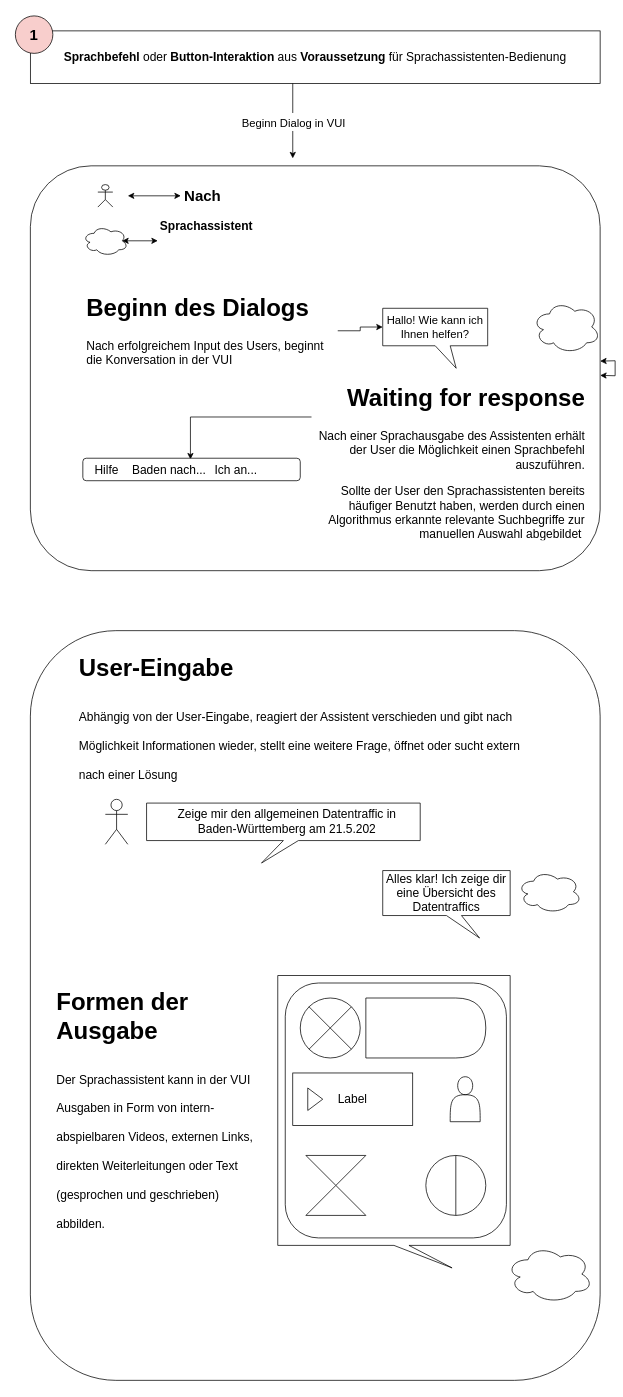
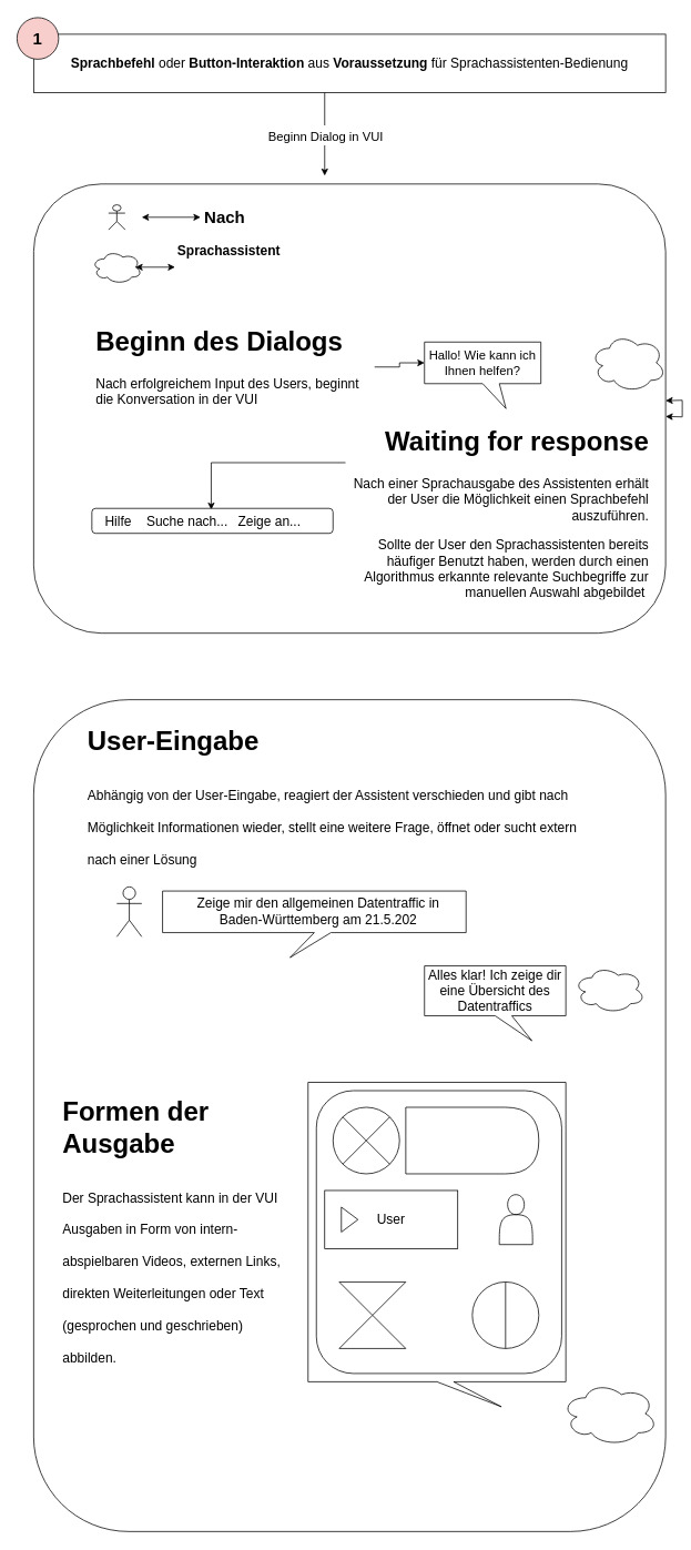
  <mxCell id="0" />
  <mxCell id="1" parent="0" />
  <mxCell id="2" value="&lt;font style=&quot;font-size: 16px&quot;&gt;&lt;b&gt;Sprachbefehl&lt;/b&gt; oder &lt;b&gt;Button-Interaktion&lt;/b&gt; aus &lt;b&gt;Voraussetzung &lt;/b&gt;für Sprachassistenten-Bedienung&lt;/font&gt;" style="rounded=0;whiteSpace=wrap;html=1;" vertex="1" parent="1"><mxGeometry x="40" y="40" width="760" height="70" as="geometry" /></mxCell>
  <mxCell id="3" value="&lt;b&gt;&lt;font style=&quot;font-size: 20px&quot;&gt;1&lt;/font&gt;&lt;/b&gt;" style="ellipse;whiteSpace=wrap;html=1;aspect=fixed;fillColor=#f8cecc;" vertex="1" parent="1"><mxGeometry x="20" y="20" width="50" height="50" as="geometry" /></mxCell>
  <mxCell id="4" value="" style="endArrow=classic;html=1;rounded=0;fontSize=20;" edge="1" parent="1"><mxGeometry relative="1" as="geometry"><mxPoint x="390" y="110" as="sourcePoint" /><mxPoint x="390" y="210" as="targetPoint" /></mxGeometry></mxCell>
  <mxCell id="5" value="&lt;font style=&quot;font-size: 15px&quot;&gt;Beginn Dialog in VUI&lt;/font&gt;" style="edgeLabel;resizable=0;html=1;align=center;verticalAlign=middle;fontSize=20;" connectable="0" vertex="1" parent="4"><mxGeometry relative="1" as="geometry" /></mxCell>
  <mxCell id="6" value="" style="rounded=1;whiteSpace=wrap;html=1;fontSize=15;" vertex="1" parent="1"><mxGeometry x="40" y="220" width="760" height="540" as="geometry" /></mxCell>
  <mxCell id="7" value="Hallo! Wie kann ich Ihnen helfen?" style="shape=callout;whiteSpace=wrap;html=1;perimeter=calloutPerimeter;fontSize=15;position2=0.7;" vertex="1" parent="1"><mxGeometry x="510" y="410" width="140" height="80" as="geometry" /></mxCell>
  <mxCell id="8" value="&lt;font style=&quot;font-size: 20px&quot;&gt;&lt;b&gt;Nach&lt;/b&gt;&lt;/font&gt;" style="text;html=1;strokeColor=none;fillColor=none;align=center;verticalAlign=middle;whiteSpace=wrap;rounded=0;fontSize=15;" vertex="1" parent="1"><mxGeometry x="240" y="245" width="60" height="30" as="geometry" /></mxCell>
  <mxCell id="9" value="" style="shape=umlActor;verticalLabelPosition=bottom;verticalAlign=top;html=1;outlineConnect=0;fontSize=20;" vertex="1" parent="1"><mxGeometry x="130" y="245" width="20" height="30" as="geometry" /></mxCell>
  <mxCell id="10" value="" style="ellipse;shape=cloud;whiteSpace=wrap;html=1;fontSize=20;" vertex="1" parent="1"><mxGeometry x="110" y="300" width="60" height="40" as="geometry" /></mxCell>
  <mxCell id="11" value="&lt;b&gt;&lt;font style=&quot;font-size: 16px&quot;&gt;Sprachassistent&lt;/font&gt;&lt;/b&gt;" style="text;html=1;strokeColor=none;fillColor=none;align=center;verticalAlign=middle;whiteSpace=wrap;rounded=0;fontSize=15;" vertex="1" parent="1"><mxGeometry x="250" y="283.75" width="50" height="32.5" as="geometry" /></mxCell>
  <mxCell id="12" value="" style="endArrow=classic;startArrow=classic;html=1;rounded=0;fontSize=16;" edge="1" parent="1" source="6" target="6"><mxGeometry width="50" height="50" relative="1" as="geometry"><mxPoint x="180" y="290" as="sourcePoint" /><mxPoint x="230" y="240" as="targetPoint" /></mxGeometry></mxCell>
  <mxCell id="13" value="" style="endArrow=classic;startArrow=classic;html=1;rounded=0;fontSize=16;" edge="1" parent="1"><mxGeometry width="50" height="50" relative="1" as="geometry"><mxPoint x="170" y="260" as="sourcePoint" /><mxPoint x="240.711" y="260" as="targetPoint" /></mxGeometry></mxCell>
  <mxCell id="14" value="" style="endArrow=classic;startArrow=classic;html=1;rounded=0;fontSize=16;exitX=0.875;exitY=0.5;exitDx=0;exitDy=0;exitPerimeter=0;" edge="1" parent="1" source="10"><mxGeometry width="50" height="50" relative="1" as="geometry"><mxPoint x="160" y="370" as="sourcePoint" /><mxPoint x="210" y="320" as="targetPoint" /></mxGeometry></mxCell>
  <mxCell id="15" style="edgeStyle=orthogonalEdgeStyle;rounded=0;orthogonalLoop=1;jettySize=auto;html=1;exitX=1;exitY=0.5;exitDx=0;exitDy=0;entryX=0;entryY=0;entryDx=0;entryDy=25;entryPerimeter=0;fontSize=16;" edge="1" parent="1" source="16" target="7"><mxGeometry relative="1" as="geometry" /></mxCell>
  <mxCell id="16" value="&lt;h1&gt;Beginn des Dialogs&lt;/h1&gt;&lt;div&gt;Nach erfolgreichem Input des Users, beginnt die Konversation in der VUI&lt;/div&gt;" style="text;html=1;strokeColor=none;fillColor=none;spacing=5;spacingTop=-20;whiteSpace=wrap;overflow=hidden;rounded=0;fontSize=16;" vertex="1" parent="1"><mxGeometry x="110" y="380" width="340" height="120" as="geometry" /></mxCell>
  <mxCell id="17" value="" style="ellipse;shape=cloud;whiteSpace=wrap;html=1;fontSize=16;" vertex="1" parent="1"><mxGeometry x="710" y="400" width="90" height="70" as="geometry" /></mxCell>
  <mxCell id="18" style="edgeStyle=orthogonalEdgeStyle;rounded=0;orthogonalLoop=1;jettySize=auto;html=1;exitX=0;exitY=0.25;exitDx=0;exitDy=0;entryX=0.696;entryY=-0.168;entryDx=0;entryDy=0;entryPerimeter=0;fontSize=16;" edge="1" parent="1" source="19" target="22"><mxGeometry relative="1" as="geometry"><Array as="points"><mxPoint x="254" y="555" /></Array></mxGeometry></mxCell>
  <mxCell id="19" value="&lt;h1&gt;Waiting for response&lt;/h1&gt;&lt;p&gt;Nach einer Sprachausgabe des Assistenten erhält der User die Möglichkeit einen Sprachbefehl auszuführen.&lt;/p&gt;&lt;p&gt;Sollte der User den Sprachassistenten bereits häufiger Benutzt haben, werden durch einen Algorithmus erkannte relevante Suchbegriffe zur manuellen Auswahl abgebildet&amp;nbsp;&lt;/p&gt;" style="text;html=1;strokeColor=none;fillColor=none;spacing=5;spacingTop=-20;whiteSpace=wrap;overflow=hidden;rounded=0;fontSize=16;align=right;" vertex="1" parent="1"><mxGeometry x="415" y="500" width="370" height="220" as="geometry" /></mxCell>
  <mxCell id="20" value="" style="rounded=1;whiteSpace=wrap;html=1;fontSize=16;" vertex="1" parent="1"><mxGeometry x="110" y="610" width="290" height="30" as="geometry" /></mxCell>
  <mxCell id="21" value="Hilfe" style="text;strokeColor=none;fillColor=none;align=left;verticalAlign=middle;spacingLeft=4;spacingRight=4;overflow=hidden;points=[[0,0.5],[1,0.5]];portConstraint=eastwest;rotatable=0;fontSize=16;" vertex="1" parent="1"><mxGeometry x="120" y="615" width="80" height="20" as="geometry" /></mxCell>
- <mxCell id="22" value="Baden nach..." style="text;strokeColor=none;fillColor=none;align=left;verticalAlign=middle;spacingLeft=4;spacingRight=4;overflow=hidden;points=[[0,0.5],[1,0.5]];portConstraint=eastwest;rotatable=0;fontSize=16;" vertex="1" parent="1"><mxGeometry x="170" y="615" width="120" height="20" as="geometry" /></mxCell>
- <mxCell id="23" value="Ich an..." style="text;strokeColor=none;fillColor=none;align=left;verticalAlign=middle;spacingLeft=4;spacingRight=4;overflow=hidden;points=[[0,0.5],[1,0.5]];portConstraint=eastwest;rotatable=0;fontSize=16;" vertex="1" parent="1"><mxGeometry x="280" y="615" width="120" height="20" as="geometry" /></mxCell>
+ <mxCell id="22" value="Suche nach..." style="text;strokeColor=none;fillColor=none;align=left;verticalAlign=middle;spacingLeft=4;spacingRight=4;overflow=hidden;points=[[0,0.5],[1,0.5]];portConstraint=eastwest;rotatable=0;fontSize=16;" vertex="1" parent="1"><mxGeometry x="170" y="615" width="120" height="20" as="geometry" /></mxCell>
+ <mxCell id="23" value="Zeige an..." style="text;strokeColor=none;fillColor=none;align=left;verticalAlign=middle;spacingLeft=4;spacingRight=4;overflow=hidden;points=[[0,0.5],[1,0.5]];portConstraint=eastwest;rotatable=0;fontSize=16;" vertex="1" parent="1"><mxGeometry x="280" y="615" width="120" height="20" as="geometry" /></mxCell>
  <mxCell id="24" value="" style="rounded=1;whiteSpace=wrap;html=1;fontSize=16;" vertex="1" parent="1"><mxGeometry x="40" y="840" width="760" height="1000" as="geometry" /></mxCell>
  <mxCell id="25" value="&lt;h1&gt;&lt;span&gt;User-Eingabe&lt;/span&gt;&lt;/h1&gt;&lt;h1&gt;&lt;span style=&quot;font-size: 16px ; font-weight: 400&quot;&gt;Abhängig von der User-Eingabe, reagiert der Assistent verschieden und gibt nach Möglichkeit Informationen wieder, stellt eine weitere Frage, öffnet oder sucht extern nach einer Lösung&lt;/span&gt;&lt;/h1&gt;" style="text;html=1;strokeColor=none;fillColor=none;spacing=5;spacingTop=-20;whiteSpace=wrap;overflow=hidden;rounded=0;fontSize=16;" vertex="1" parent="1"><mxGeometry x="100" y="860" width="610" height="220" as="geometry" /></mxCell>
  <mxCell id="26" value="" style="shape=umlActor;verticalLabelPosition=bottom;verticalAlign=top;html=1;outlineConnect=0;fontSize=16;" vertex="1" parent="1"><mxGeometry x="140" y="1065" width="30" height="60" as="geometry" /></mxCell>
  <mxCell id="27" value="" style="shape=callout;whiteSpace=wrap;html=1;perimeter=calloutPerimeter;fontSize=16;position2=0.42;" vertex="1" parent="1"><mxGeometry x="195" y="1070" width="365" height="80" as="geometry" /></mxCell>
  <mxCell id="28" value="Zeige mir den allgemeinen Datentraffic in Baden-Württemberg am 21.5.202" style="text;html=1;strokeColor=none;fillColor=none;align=center;verticalAlign=middle;whiteSpace=wrap;rounded=0;fontSize=16;" vertex="1" parent="1"><mxGeometry x="225" y="1080" width="315" height="30" as="geometry" /></mxCell>
  <mxCell id="29" value="" style="ellipse;shape=cloud;whiteSpace=wrap;html=1;fontSize=16;" vertex="1" parent="1"><mxGeometry x="690" y="1160" width="85" height="56.67" as="geometry" /></mxCell>
  <mxCell id="30" value="" style="shape=callout;whiteSpace=wrap;html=1;perimeter=calloutPerimeter;fontSize=16;position2=0.76;" vertex="1" parent="1"><mxGeometry x="510" y="1160" width="170" height="90" as="geometry" /></mxCell>
  <mxCell id="31" value="Alles klar! Ich zeige dir eine Übersicht des Datentraffics" style="text;html=1;strokeColor=none;fillColor=none;align=center;verticalAlign=middle;whiteSpace=wrap;rounded=0;fontSize=16;" vertex="1" parent="1"><mxGeometry x="501.25" y="1175" width="187.5" height="30" as="geometry" /></mxCell>
  <mxCell id="32" value="" style="ellipse;shape=cloud;whiteSpace=wrap;html=1;fontSize=16;" vertex="1" parent="1"><mxGeometry x="675" y="1660" width="115.01" height="76.67" as="geometry" /></mxCell>
  <mxCell id="33" value="" style="shape=callout;whiteSpace=wrap;html=1;perimeter=calloutPerimeter;fontSize=16;position2=0.75;" vertex="1" parent="1"><mxGeometry x="370" y="1300" width="310" height="390" as="geometry" /></mxCell>
  <mxCell id="34" value="" style="rounded=1;whiteSpace=wrap;html=1;fontSize=16;" vertex="1" parent="1"><mxGeometry x="380" y="1310" width="295" height="340" as="geometry" /></mxCell>
  <mxCell id="35" value="" style="shape=sumEllipse;perimeter=ellipsePerimeter;whiteSpace=wrap;html=1;backgroundOutline=1;fontSize=16;" vertex="1" parent="1"><mxGeometry x="400" y="1330" width="80" height="80" as="geometry" /></mxCell>
  <mxCell id="36" value="" style="shape=delay;whiteSpace=wrap;html=1;fontSize=16;" vertex="1" parent="1"><mxGeometry x="487.5" y="1330" width="160" height="80" as="geometry" /></mxCell>
- <mxCell id="37" value="Label" style="html=1;whiteSpace=wrap;container=1;recursiveResize=0;collapsible=0;fontSize=16;" vertex="1" parent="1"><mxGeometry x="390" y="1430" width="160" height="70" as="geometry" /></mxCell>
+ <mxCell id="37" value="User" style="html=1;whiteSpace=wrap;container=1;recursiveResize=0;collapsible=0;fontSize=16;" vertex="1" parent="1"><mxGeometry x="390" y="1430" width="160" height="70" as="geometry" /></mxCell>
  <mxCell id="38" value="" style="triangle;html=1;whiteSpace=wrap;fontSize=16;" vertex="1" parent="37"><mxGeometry x="20" y="20" width="20" height="30" as="geometry" /></mxCell>
  <mxCell id="39" value="" style="shape=actor;whiteSpace=wrap;html=1;fontSize=16;" vertex="1" parent="1"><mxGeometry x="600" y="1435" width="40" height="60" as="geometry" /></mxCell>
  <mxCell id="40" value="" style="shape=collate;whiteSpace=wrap;html=1;fontSize=16;" vertex="1" parent="1"><mxGeometry x="407.5" y="1540" width="80" height="80" as="geometry" /></mxCell>
  <mxCell id="41" value="" style="shape=lineEllipse;line=vertical;perimeter=ellipsePerimeter;whiteSpace=wrap;html=1;backgroundOutline=1;fontSize=16;" vertex="1" parent="1"><mxGeometry x="567.5" y="1540" width="80" height="80" as="geometry" /></mxCell>
  <mxCell id="42" value="&lt;h1&gt;&lt;span&gt;Formen der Ausgabe&lt;/span&gt;&lt;/h1&gt;&lt;h1&gt;&lt;span style=&quot;font-size: 16px ; font-weight: 400&quot;&gt;Der Sprachassistent kann in der VUI Ausgaben in Form von intern-abspielbaren Videos, externen Links, direkten Weiterleitungen oder Text (gesprochen und geschrieben) abbilden.&lt;/span&gt;&lt;/h1&gt;" style="text;html=1;strokeColor=none;fillColor=none;spacing=5;spacingTop=-20;whiteSpace=wrap;overflow=hidden;rounded=0;fontSize=16;" vertex="1" parent="1"><mxGeometry x="70" y="1305" width="280" height="350" as="geometry" /></mxCell>
